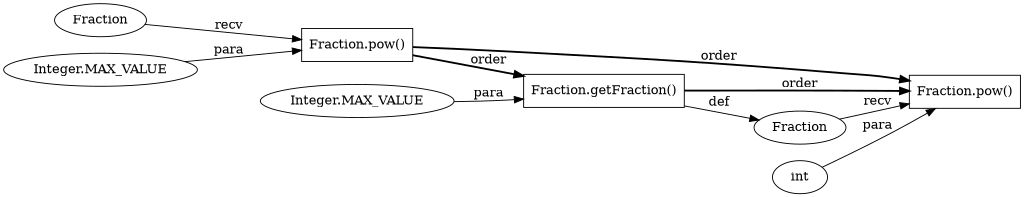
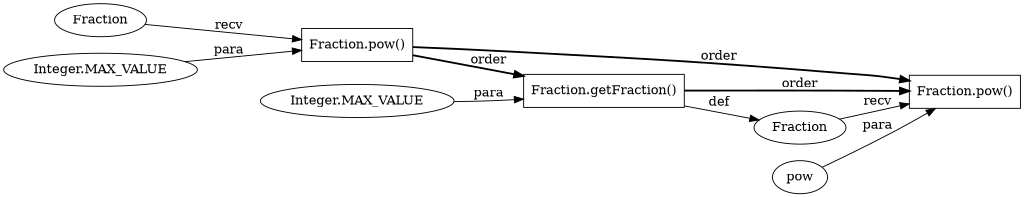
  digraph {
    rankdir=LR
    node [shape=ellipse]
    edge [style=solid]
    n1 [label="Fraction.pow()" shape=box]
    n2 [label=Fraction]
    n3 [label="Fraction.getFraction()" shape=box]
    n4 [label="Fraction.pow()" shape=box]
-   n5 [label=int]
+   n5 [label=pow]
    n6 [label=Fraction]
    n7 [label="Integer.MAX_VALUE"]
    n8 [label="Integer.MAX_VALUE"]
    n2 -> n1 [label=recv]
    n3 -> n1 [label=order style=bold]
    n3 -> n2 [label=def]
    n4 -> n1 [label=order style=bold]
    n4 -> n3 [label=order style=bold]
    n5 -> n1 [label=para]
    n6 -> n4 [label=recv]
    n7 -> n3 [label=para]
    n8 -> n4 [label=para]
  }
